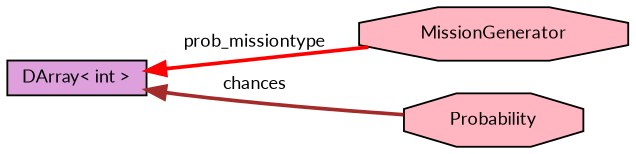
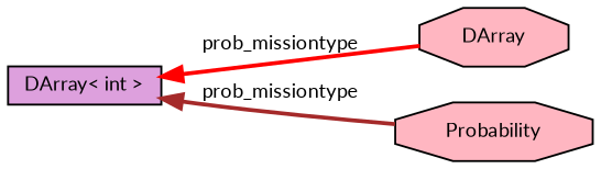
  digraph {
    fontname=Lato
    rankdir=LR
    node [color=black fillcolor=lightpink fontname=Lato fontsize=10 shape=octagon style=filled]
    edge [dir=back fontname=Lato fontsize=10 labelfontname=Helvetica labelfontsize=10 style=bold]
-   n1 [fontcolor=black height=0.2 label=MissionGenerator width=0.4]
+   n1 [fontcolor=black height=0.2 label=DArray width=0.4]
    n2 [height=0.2 label=Probability width=0.4]
    n3 [fillcolor=plum height=0.2 label="DArray\< int \>" shape=box width=0.4]
    n3 -> n1 [color=red label=" prob_missiontype"]
-   n3 -> n2 [color=brown label=" chances"]
+   n3 -> n2 [color=brown label=" prob_missiontype"]
  }
